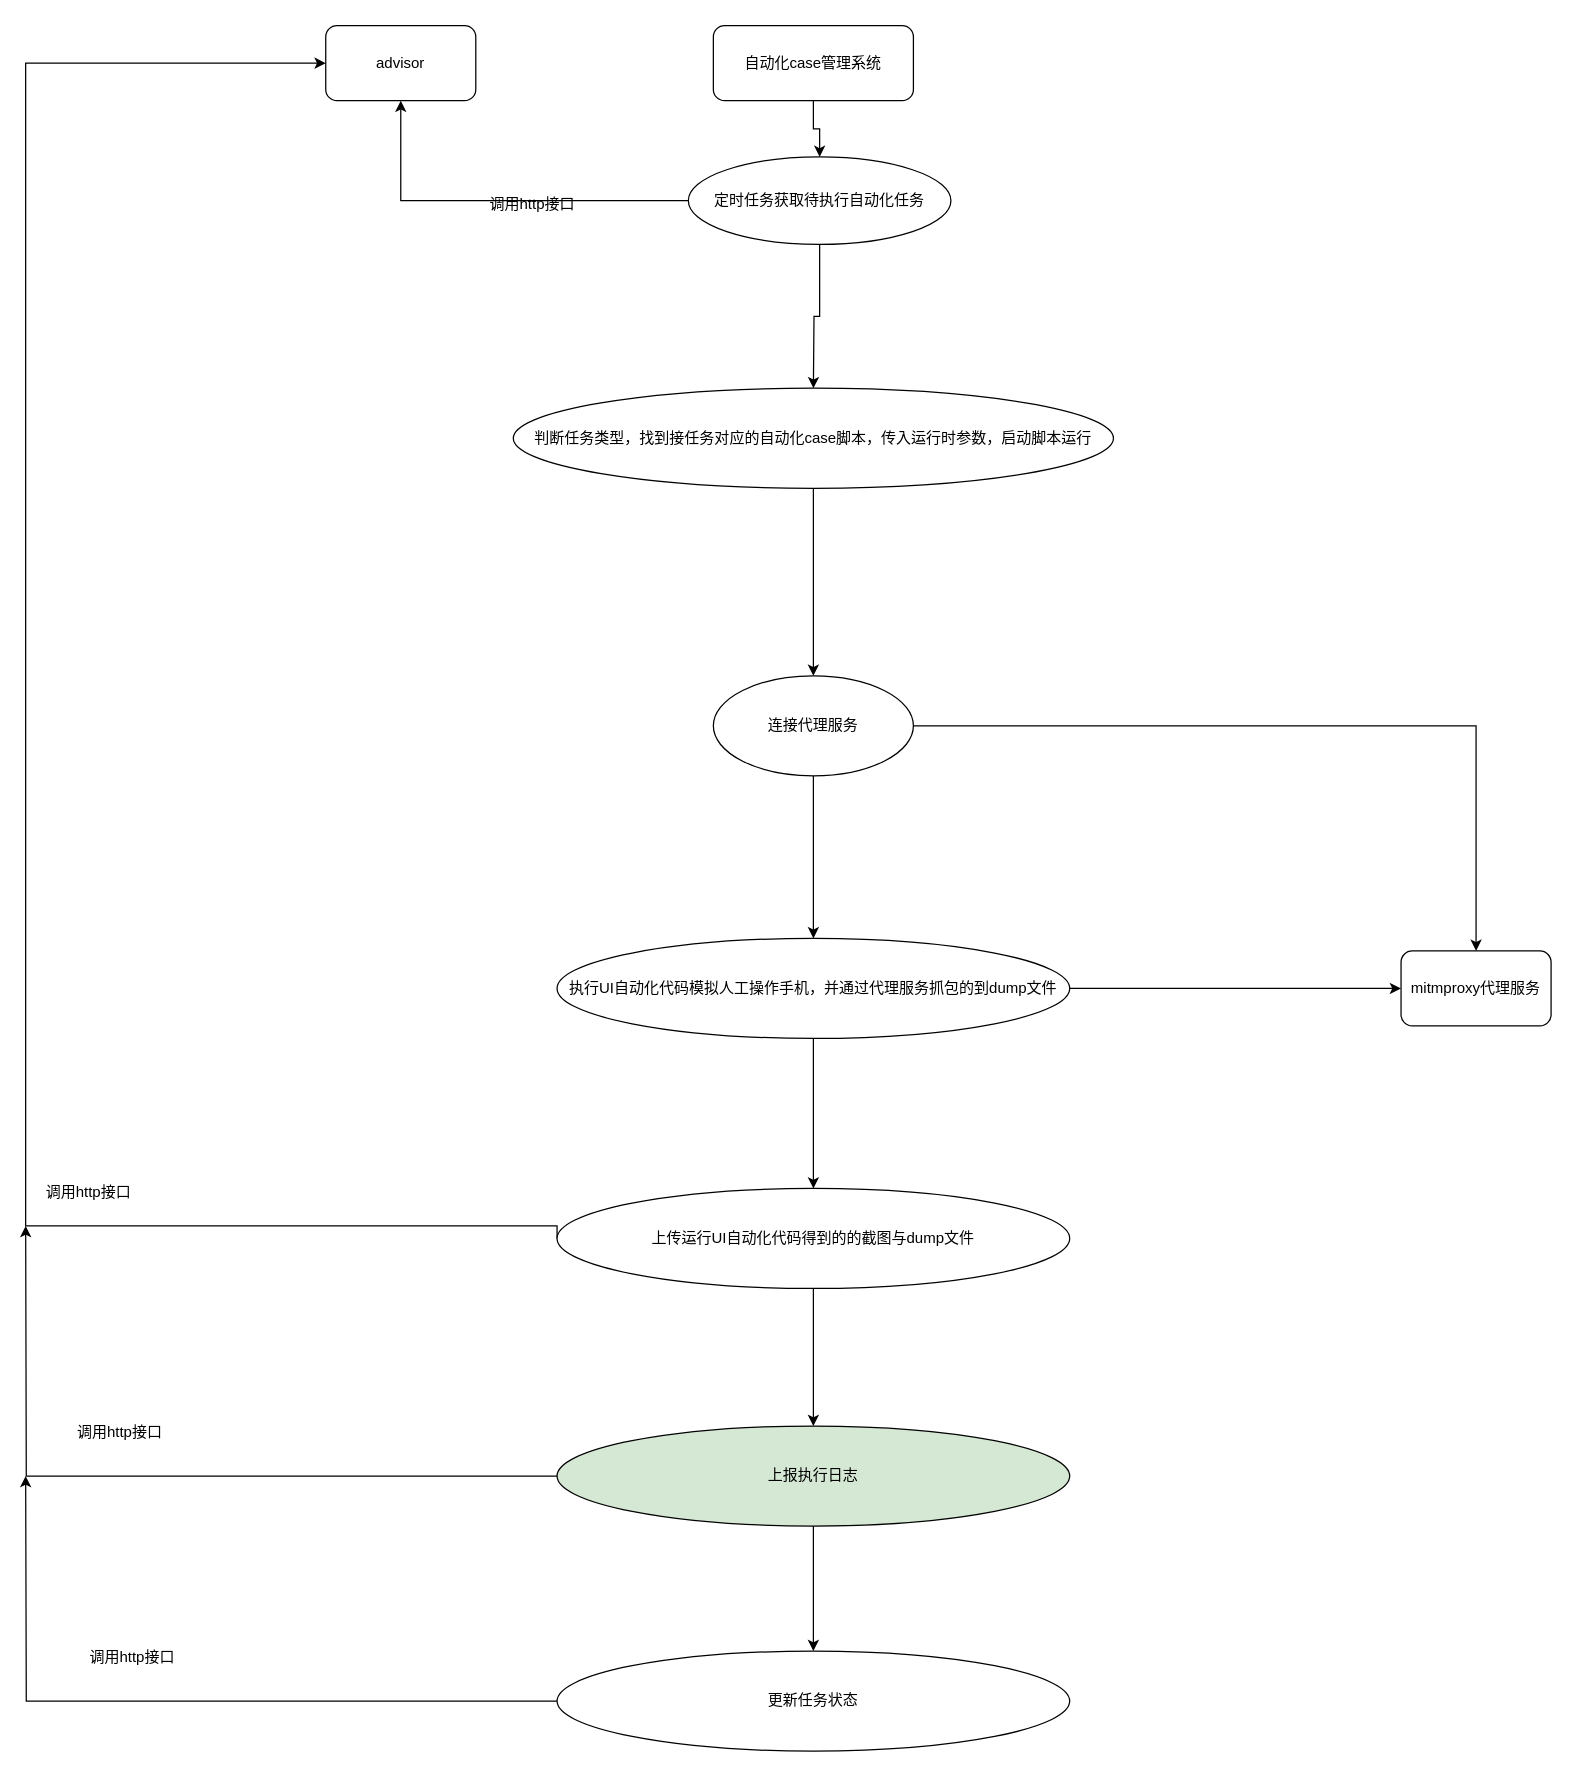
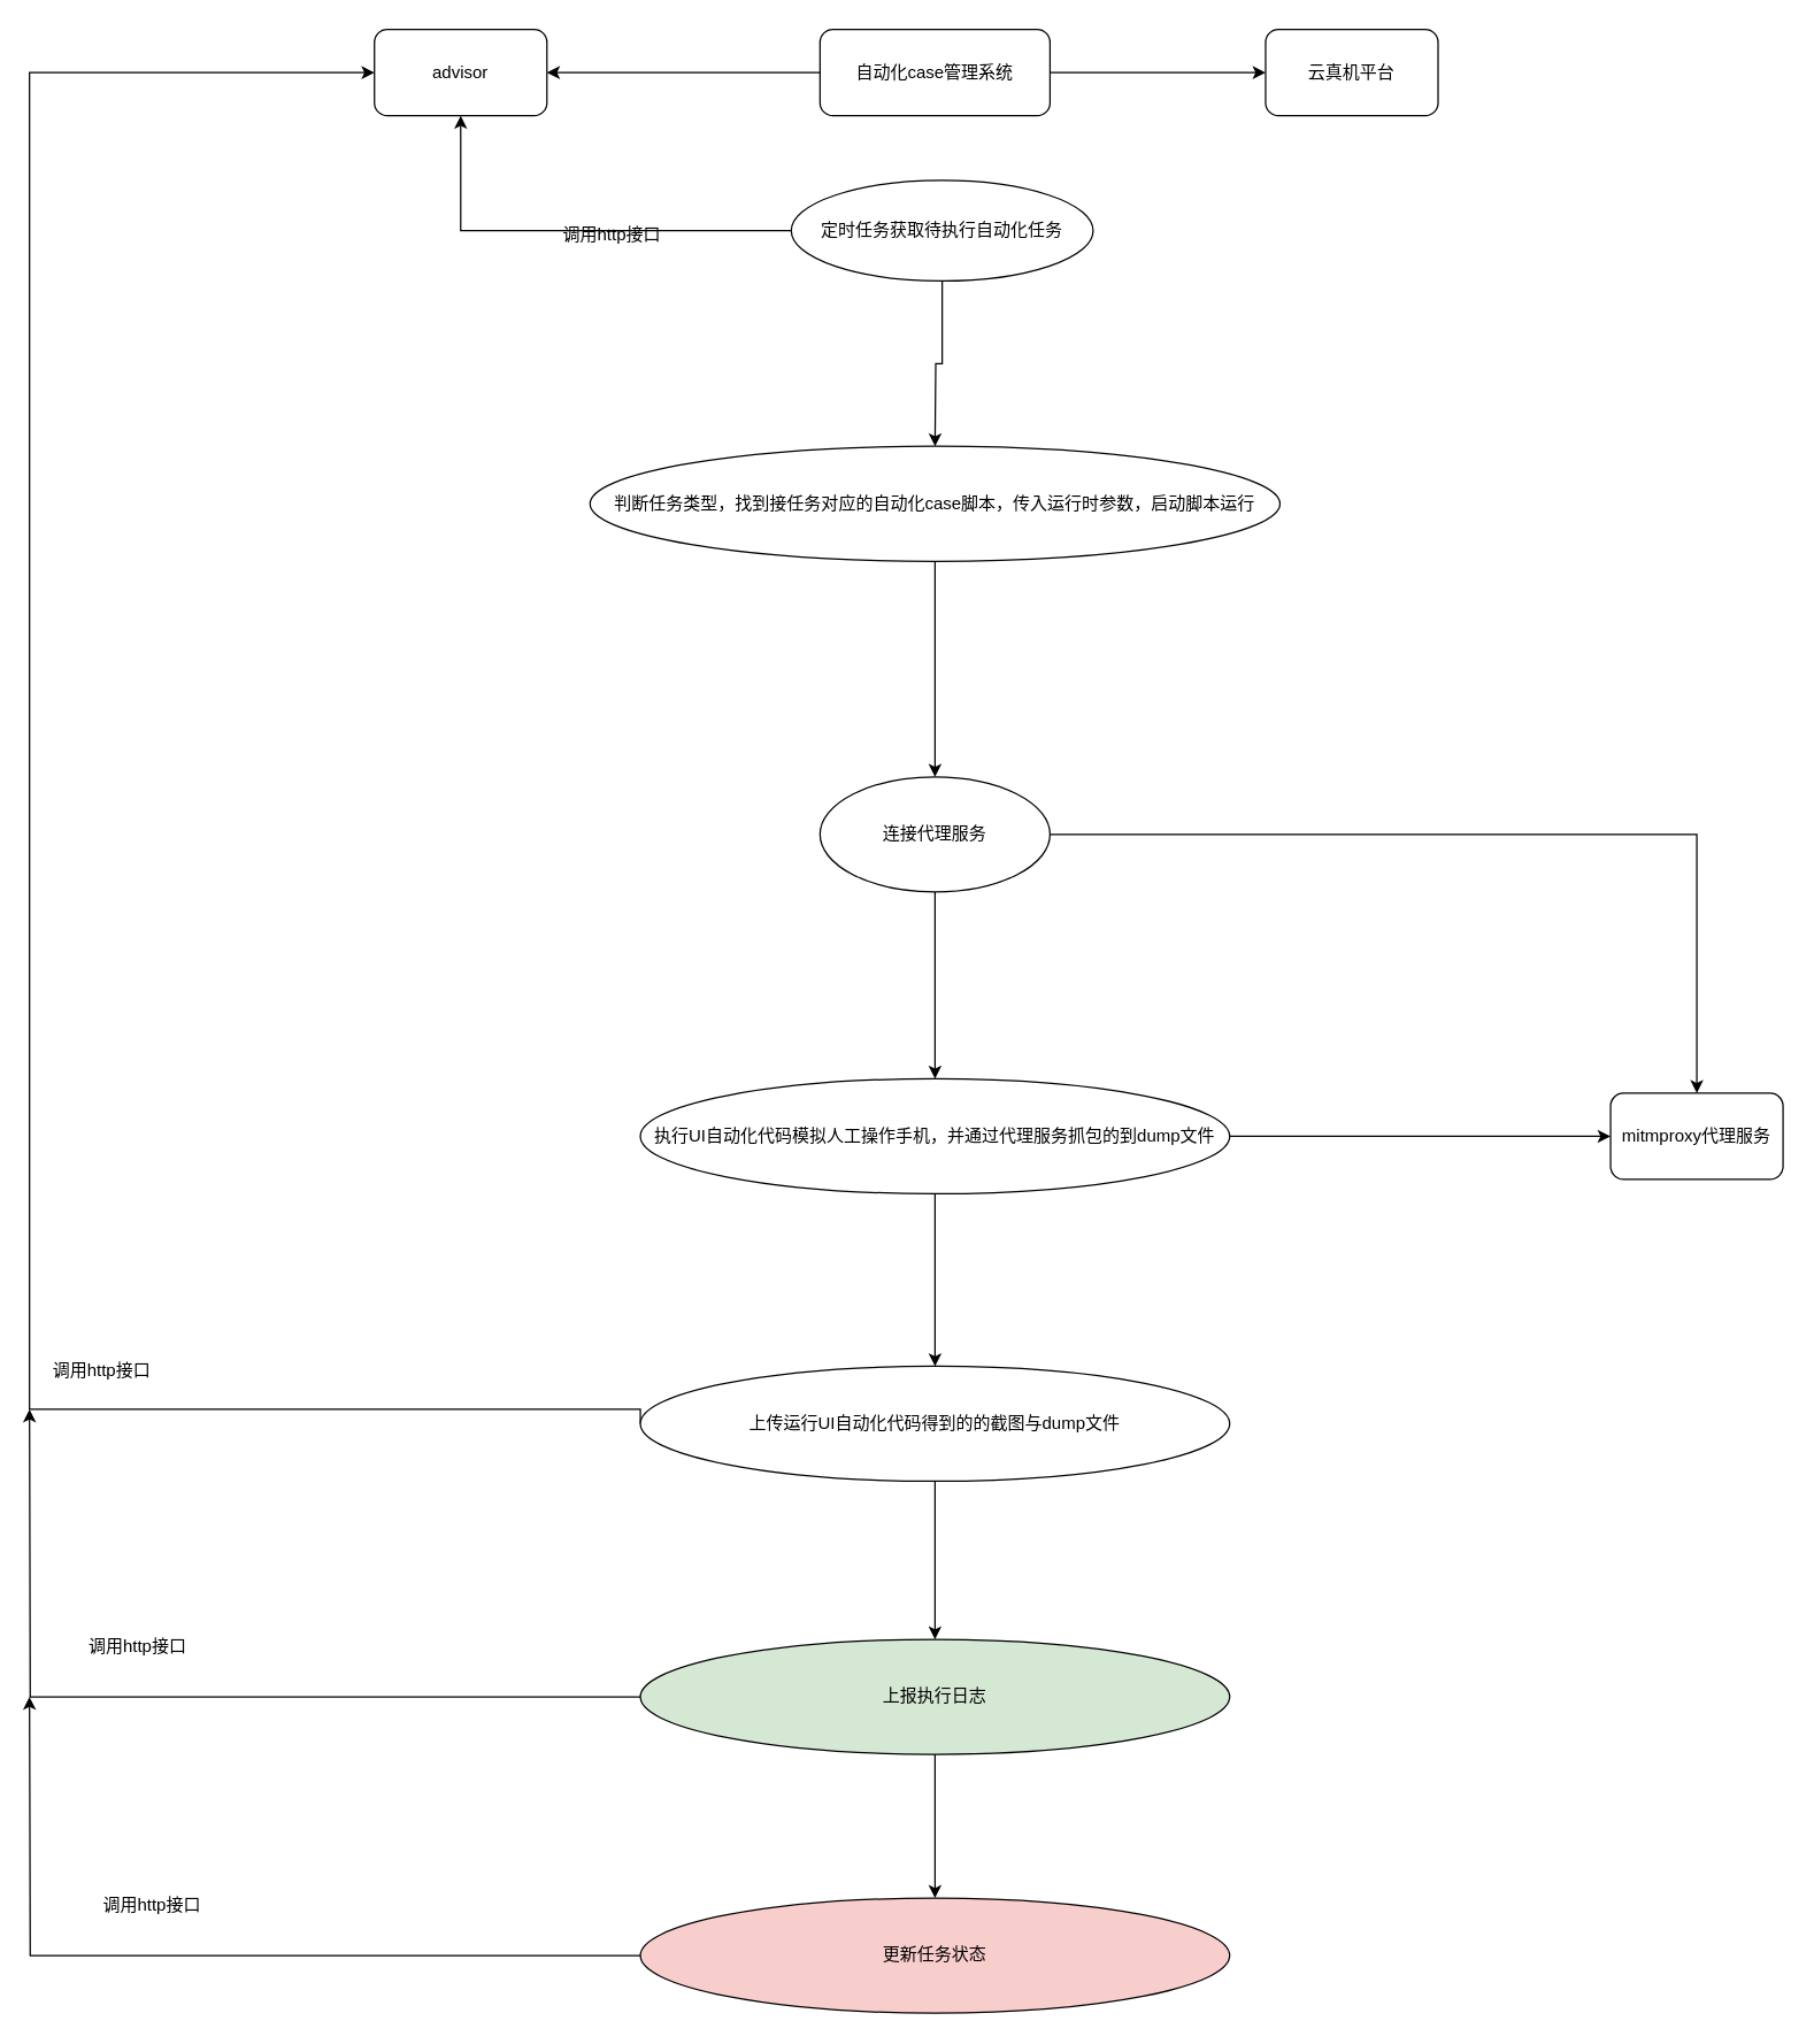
  <mxCell id="0" />
  <mxCell id="1" parent="0" />
  <mxCell id="2" value="advisor" style="rounded=1;whiteSpace=wrap;html=1;" vertex="1" parent="1"><mxGeometry x="260" y="20" width="120" height="60" as="geometry" /></mxCell>
- <mxCell id="3" style="edgeStyle=orthogonalEdgeStyle;rounded=0;orthogonalLoop=1;jettySize=auto;html=1;" edge="1" parent="1" source="5" target="9"><mxGeometry relative="1" as="geometry" /></mxCell>
+ <mxCell id="3" style="edgeStyle=orthogonalEdgeStyle;rounded=0;orthogonalLoop=1;jettySize=auto;html=1;" edge="1" parent="1" source="5" target="2"><mxGeometry relative="1" as="geometry" /></mxCell>
+ <mxCell id="4" style="edgeStyle=orthogonalEdgeStyle;rounded=0;orthogonalLoop=1;jettySize=auto;html=1;entryX=0;entryY=0.5;entryDx=0;entryDy=0;" edge="1" parent="1" source="5" target="6"><mxGeometry relative="1" as="geometry" /></mxCell>
  <mxCell id="5" value="自动化case管理系统" style="rounded=1;whiteSpace=wrap;html=1;" vertex="1" parent="1"><mxGeometry x="570" y="20" width="160" height="60" as="geometry" /></mxCell>
+ <mxCell id="6" value="云真机平台" style="rounded=1;whiteSpace=wrap;html=1;" vertex="1" parent="1"><mxGeometry x="880" y="20" width="120" height="60" as="geometry" /></mxCell>
  <mxCell id="7" style="edgeStyle=orthogonalEdgeStyle;rounded=0;orthogonalLoop=1;jettySize=auto;html=1;entryX=0.5;entryY=1;entryDx=0;entryDy=0;" edge="1" parent="1" source="9" target="2"><mxGeometry relative="1" as="geometry" /></mxCell>
  <mxCell id="8" style="edgeStyle=orthogonalEdgeStyle;rounded=0;orthogonalLoop=1;jettySize=auto;html=1;" edge="1" parent="1" source="9"><mxGeometry relative="1" as="geometry"><mxPoint x="650" y="310" as="targetPoint" /></mxGeometry></mxCell>
  <mxCell id="9" value="定时任务获取待执行自动化任务" style="ellipse;whiteSpace=wrap;html=1;" vertex="1" parent="1"><mxGeometry x="550" y="125" width="210" height="70" as="geometry" /></mxCell>
  <mxCell id="10" value="调用http接口" style="text;html=1;align=center;verticalAlign=middle;resizable=0;points=[];autosize=1;strokeColor=none;fillColor=none;" vertex="1" parent="1"><mxGeometry x="380" y="148" width="90" height="30" as="geometry" /></mxCell>
  <mxCell id="11" style="edgeStyle=orthogonalEdgeStyle;rounded=0;orthogonalLoop=1;jettySize=auto;html=1;" edge="1" parent="1" source="12" target="15"><mxGeometry relative="1" as="geometry"><mxPoint x="650" y="480" as="targetPoint" /></mxGeometry></mxCell>
  <mxCell id="12" value="判断任务类型，找到接任务对应的自动化case脚本，传入运行时参数，启动脚本运行" style="ellipse;whiteSpace=wrap;html=1;" vertex="1" parent="1"><mxGeometry x="410" y="310" width="480" height="80" as="geometry" /></mxCell>
  <mxCell id="13" style="edgeStyle=orthogonalEdgeStyle;rounded=0;orthogonalLoop=1;jettySize=auto;html=1;entryX=0.5;entryY=0;entryDx=0;entryDy=0;" edge="1" parent="1" source="15" target="18"><mxGeometry relative="1" as="geometry" /></mxCell>
  <mxCell id="14" style="edgeStyle=orthogonalEdgeStyle;rounded=0;orthogonalLoop=1;jettySize=auto;html=1;entryX=0.5;entryY=0;entryDx=0;entryDy=0;" edge="1" parent="1" source="15" target="30"><mxGeometry relative="1" as="geometry" /></mxCell>
  <mxCell id="15" value="连接代理服务" style="ellipse;whiteSpace=wrap;html=1;" vertex="1" parent="1"><mxGeometry x="570" y="540" width="160" height="80" as="geometry" /></mxCell>
  <mxCell id="16" style="edgeStyle=orthogonalEdgeStyle;rounded=0;orthogonalLoop=1;jettySize=auto;html=1;" edge="1" parent="1" source="18" target="21"><mxGeometry relative="1" as="geometry" /></mxCell>
  <mxCell id="17" style="edgeStyle=orthogonalEdgeStyle;rounded=0;orthogonalLoop=1;jettySize=auto;html=1;entryX=0;entryY=0.5;entryDx=0;entryDy=0;" edge="1" parent="1" source="18" target="30"><mxGeometry relative="1" as="geometry" /></mxCell>
  <mxCell id="18" value="执行UI自动化代码模拟人工操作手机，并通过代理服务抓包的到dump文件" style="ellipse;whiteSpace=wrap;html=1;" vertex="1" parent="1"><mxGeometry x="445" y="750" width="410" height="80" as="geometry" /></mxCell>
  <mxCell id="19" style="edgeStyle=orthogonalEdgeStyle;rounded=0;orthogonalLoop=1;jettySize=auto;html=1;exitX=0;exitY=0.5;exitDx=0;exitDy=0;entryX=0;entryY=0.5;entryDx=0;entryDy=0;" edge="1" parent="1" source="21" target="2"><mxGeometry relative="1" as="geometry"><Array as="points"><mxPoint x="20" y="980" /><mxPoint x="20" y="50" /></Array></mxGeometry></mxCell>
  <mxCell id="20" style="edgeStyle=orthogonalEdgeStyle;rounded=0;orthogonalLoop=1;jettySize=auto;html=1;entryX=0.5;entryY=0;entryDx=0;entryDy=0;" edge="1" parent="1" source="21" target="25"><mxGeometry relative="1" as="geometry" /></mxCell>
  <mxCell id="21" value="上传运行UI自动化代码得到的的截图与dump文件" style="ellipse;whiteSpace=wrap;html=1;" vertex="1" parent="1"><mxGeometry x="445" y="950" width="410" height="80" as="geometry" /></mxCell>
  <mxCell id="22" value="调用http接口" style="text;html=1;align=center;verticalAlign=middle;resizable=0;points=[];autosize=1;strokeColor=none;fillColor=none;" vertex="1" parent="1"><mxGeometry x="25" y="938" width="90" height="30" as="geometry" /></mxCell>
  <mxCell id="23" style="edgeStyle=orthogonalEdgeStyle;rounded=0;orthogonalLoop=1;jettySize=auto;html=1;" edge="1" parent="1" source="25"><mxGeometry relative="1" as="geometry"><mxPoint x="20" y="980" as="targetPoint" /></mxGeometry></mxCell>
  <mxCell id="24" style="edgeStyle=orthogonalEdgeStyle;rounded=0;orthogonalLoop=1;jettySize=auto;html=1;" edge="1" parent="1" source="25" target="28"><mxGeometry relative="1" as="geometry" /></mxCell>
  <mxCell id="25" value="上报执行日志" style="ellipse;whiteSpace=wrap;html=1;fillColor=#d5e8d4;" vertex="1" parent="1"><mxGeometry x="445" y="1140" width="410" height="80" as="geometry" /></mxCell>
  <mxCell id="26" value="调用http接口" style="text;html=1;align=center;verticalAlign=middle;resizable=0;points=[];autosize=1;strokeColor=none;fillColor=none;" vertex="1" parent="1"><mxGeometry x="50" y="1130" width="90" height="30" as="geometry" /></mxCell>
  <mxCell id="27" style="edgeStyle=orthogonalEdgeStyle;rounded=0;orthogonalLoop=1;jettySize=auto;html=1;" edge="1" parent="1" source="28"><mxGeometry relative="1" as="geometry"><mxPoint x="20" y="1180" as="targetPoint" /></mxGeometry></mxCell>
- <mxCell id="28" value="更新任务状态" style="ellipse;whiteSpace=wrap;html=1;" vertex="1" parent="1"><mxGeometry x="445" y="1320" width="410" height="80" as="geometry" /></mxCell>
+ <mxCell id="28" value="更新任务状态" style="ellipse;whiteSpace=wrap;html=1;fillColor=#f8cecc;" vertex="1" parent="1"><mxGeometry x="445" y="1320" width="410" height="80" as="geometry" /></mxCell>
  <mxCell id="29" value="调用http接口" style="text;html=1;align=center;verticalAlign=middle;resizable=0;points=[];autosize=1;strokeColor=none;fillColor=none;" vertex="1" parent="1"><mxGeometry x="60" y="1310" width="90" height="30" as="geometry" /></mxCell>
  <mxCell id="30" value="mitmproxy代理服务" style="rounded=1;whiteSpace=wrap;html=1;" vertex="1" parent="1"><mxGeometry x="1120" y="760" width="120" height="60" as="geometry" /></mxCell>
